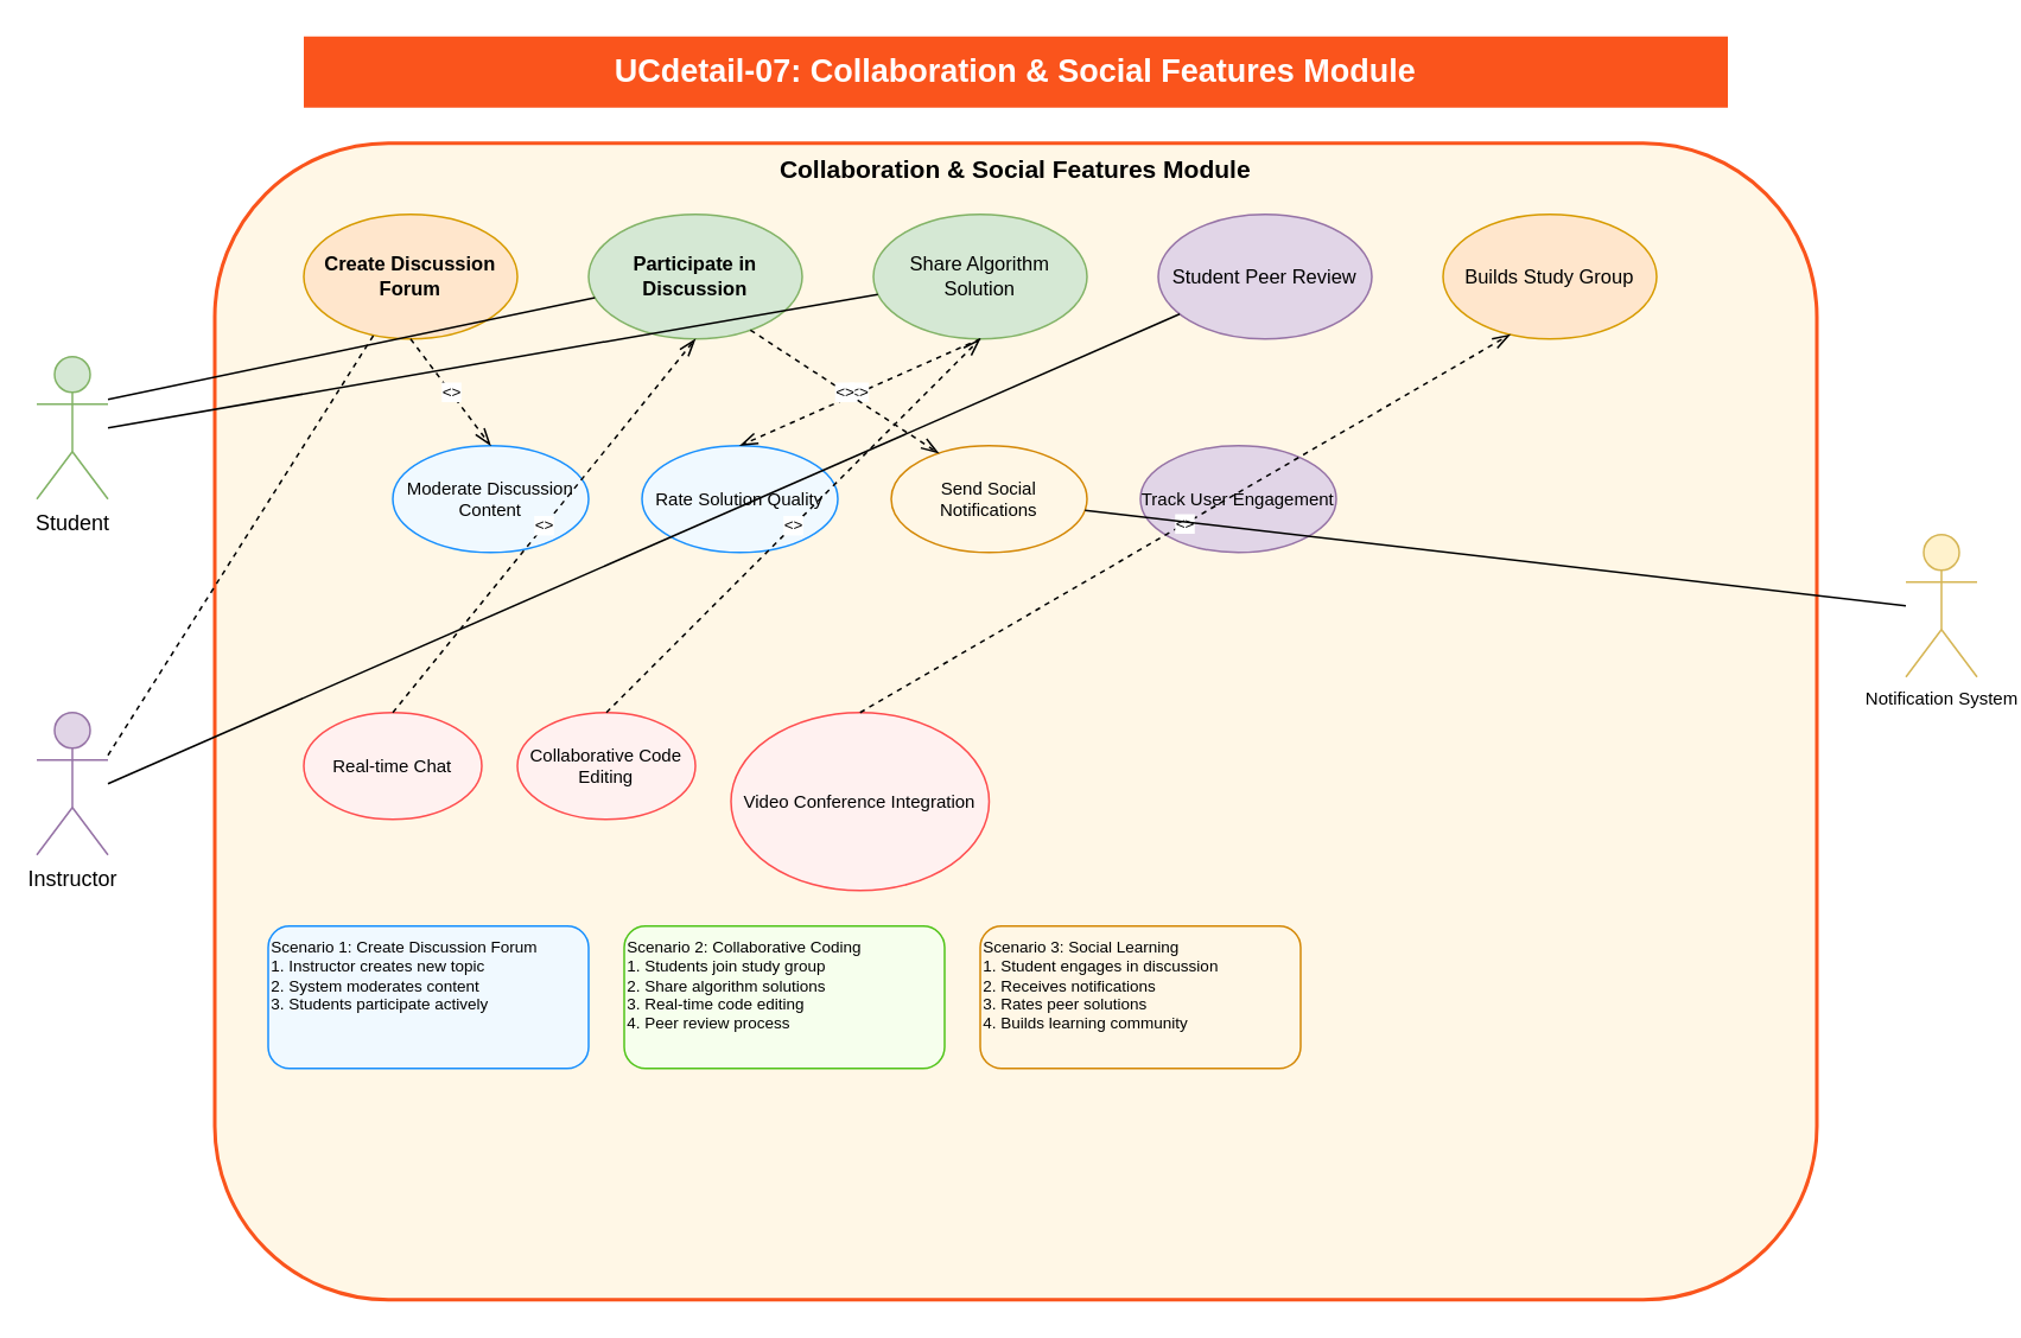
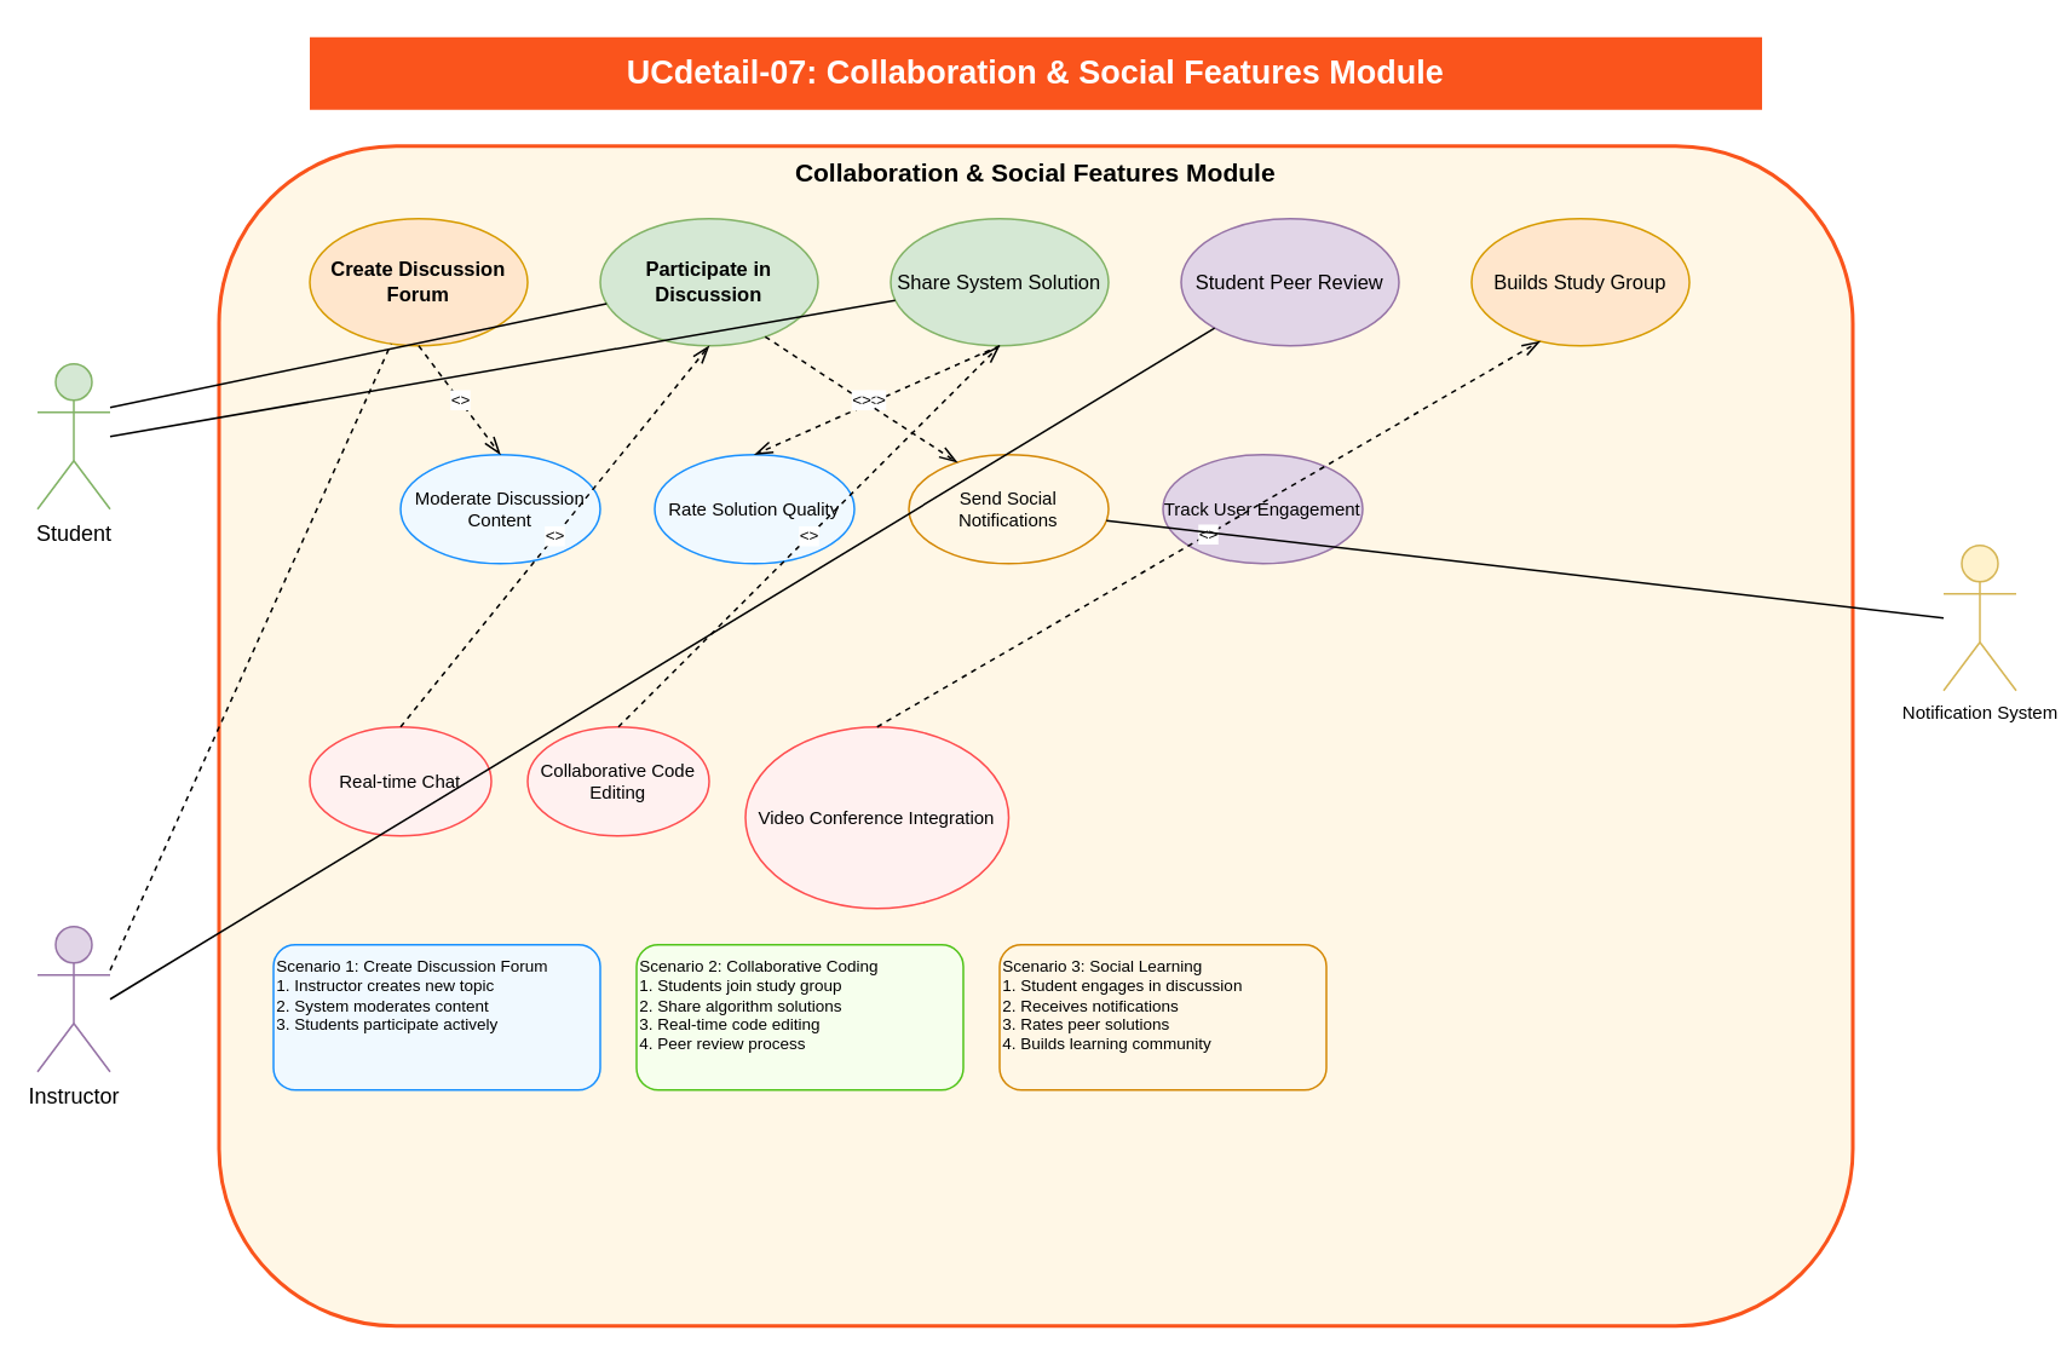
  <mxCell id="0" />
  <mxCell id="1" parent="0" />
  <mxCell id="2" value="UCdetail-07: Collaboration &amp; Social Features Module" style="text;html=1;align=center;verticalAlign=middle;whiteSpace=wrap;rounded=0;fontSize=18;fontStyle=1;fillColor=#fa541c;fontColor=#ffffff" vertex="1" parent="1"><mxGeometry x="170" y="20" width="800" height="40" as="geometry" /></mxCell>
  <mxCell id="3" value="Collaboration &amp; Social Features Module" style="rounded=1;whiteSpace=wrap;html=1;fontSize=14;fontStyle=1;fillColor=#fff7e6;strokeColor=#fa541c;strokeWidth=2;verticalAlign=top" vertex="1" parent="1"><mxGeometry x="120" y="80" width="900" height="650" as="geometry" /></mxCell>
  <mxCell id="4" value="Student" style="shape=umlActor;verticalLabelPosition=bottom;verticalAlign=top;html=1;outlineConnect=0;fontSize=12;fillColor=#d5e8d4;strokeColor=#82b366" vertex="1" parent="1"><mxGeometry x="20" y="200" width="40" height="80" as="geometry" /></mxCell>
- <mxCell id="5" value="Instructor" style="shape=umlActor;verticalLabelPosition=bottom;verticalAlign=top;html=1;outlineConnect=0;fontSize=12;fillColor=#e1d5e7;strokeColor=#9673a6" vertex="1" parent="1"><mxGeometry x="20" y="400" width="40" height="80" as="geometry" /></mxCell>
+ <mxCell id="5" value="Instructor" style="shape=umlActor;verticalLabelPosition=bottom;verticalAlign=top;html=1;outlineConnect=0;fontSize=12;fillColor=#e1d5e7;strokeColor=#9673a6" vertex="1" parent="1"><mxGeometry x="20" y="510" width="40" height="80" as="geometry" /></mxCell>
  <mxCell id="6" value="Notification System" style="shape=umlActor;verticalLabelPosition=bottom;verticalAlign=top;html=1;outlineConnect=0;fontSize=10;fillColor=#fff2cc;strokeColor=#d6b656" vertex="1" parent="1"><mxGeometry x="1070" y="300" width="40" height="80" as="geometry" /></mxCell>
  <mxCell id="7" value="Create Discussion Forum" style="ellipse;whiteSpace=wrap;html=1;fontSize=11;fillColor=#ffe6cc;strokeColor=#d79b00;fontStyle=1" vertex="1" parent="1"><mxGeometry x="170" y="120" width="120" height="70" as="geometry" /></mxCell>
  <mxCell id="8" value="Participate in Discussion" style="ellipse;whiteSpace=wrap;html=1;fontSize=11;fillColor=#d5e8d4;strokeColor=#82b366;fontStyle=1" vertex="1" parent="1"><mxGeometry x="330" y="120" width="120" height="70" as="geometry" /></mxCell>
- <mxCell id="9" value="Share Algorithm Solution" style="ellipse;whiteSpace=wrap;html=1;fontSize=11;fillColor=#d5e8d4;strokeColor=#82b366" vertex="1" parent="1"><mxGeometry x="490" y="120" width="120" height="70" as="geometry" /></mxCell>
+ <mxCell id="9" value="Share System Solution" style="ellipse;whiteSpace=wrap;html=1;fontSize=11;fillColor=#d5e8d4;strokeColor=#82b366" vertex="1" parent="1"><mxGeometry x="490" y="120" width="120" height="70" as="geometry" /></mxCell>
  <mxCell id="10" value="Student Peer Review" style="ellipse;whiteSpace=wrap;html=1;fontSize=11;fillColor=#e1d5e7;strokeColor=#9673a6" vertex="1" parent="1"><mxGeometry x="650" y="120" width="120" height="70" as="geometry" /></mxCell>
  <mxCell id="11" value="Builds Study Group" style="ellipse;whiteSpace=wrap;html=1;fontSize=11;fillColor=#ffe6cc;strokeColor=#d79b00" vertex="1" parent="1"><mxGeometry x="810" y="120" width="120" height="70" as="geometry" /></mxCell>
  <mxCell id="12" value="Moderate Discussion Content" style="ellipse;whiteSpace=wrap;html=1;fontSize=10;fillColor=#f0f9ff;strokeColor=#1890ff" vertex="1" parent="1"><mxGeometry x="220" y="250" width="110" height="60" as="geometry" /></mxCell>
  <mxCell id="13" value="Rate Solution Quality" style="ellipse;whiteSpace=wrap;html=1;fontSize=10;fillColor=#f0f9ff;strokeColor=#1890ff" vertex="1" parent="1"><mxGeometry x="360" y="250" width="110" height="60" as="geometry" /></mxCell>
  <mxCell id="14" value="Send Social Notifications" style="ellipse;whiteSpace=wrap;html=1;fontSize=10;fillColor=#fff7e6;strokeColor=#d48806" vertex="1" parent="1"><mxGeometry x="500" y="250" width="110" height="60" as="geometry" /></mxCell>
  <mxCell id="15" value="Track User Engagement" style="ellipse;whiteSpace=wrap;html=1;fontSize=10;fillColor=#e1d5e7;strokeColor=#9673a6" vertex="1" parent="1"><mxGeometry x="640" y="250" width="110" height="60" as="geometry" /></mxCell>
  <mxCell id="16" value="Real-time Chat" style="ellipse;whiteSpace=wrap;html=1;fontSize=10;fillColor=#fff1f0;strokeColor=#ff4d4f" vertex="1" parent="1"><mxGeometry x="170" y="400" width="100" height="60" as="geometry" /></mxCell>
  <mxCell id="17" value="Collaborative Code Editing" style="ellipse;whiteSpace=wrap;html=1;fontSize=10;fillColor=#fff1f0;strokeColor=#ff4d4f" vertex="1" parent="1"><mxGeometry x="290" y="400" width="100" height="60" as="geometry" /></mxCell>
  <mxCell id="18" value="Video Conference Integration" style="ellipse;whiteSpace=wrap;html=1;fontSize=10;fillColor=#fff1f0;strokeColor=#ff4d4f" vertex="1" parent="1"><mxGeometry x="410" y="400" width="145" height="100" as="geometry" /></mxCell>
  <mxCell id="19" value="&lt;&lt;include&gt;&gt;" style="endArrow=openThin;html=1;rounded=0;fontSize=9;startSize=8;endSize=8;dashed=1;exitX=0.5;exitY=1;entryX=0.5;entryY=0;" edge="1" parent="1" source="7" target="12"><mxGeometry width="50" height="50" relative="1" as="geometry"><mxPoint x="370" y="350" as="sourcePoint" /><mxPoint x="420" y="300" as="targetPoint" /></mxGeometry></mxCell>
  <mxCell id="20" value="&lt;&lt;include&gt;&gt;" style="endArrow=openThin;html=1;rounded=0;fontSize=9;startSize=8;endSize=8;dashed=1;exitX=0.5;exitY=1;entryX=0.5;entryY=0;" edge="1" parent="1" source="9" target="13"><mxGeometry width="50" height="50" relative="1" as="geometry"><mxPoint x="370" y="350" as="sourcePoint" /><mxPoint x="420" y="300" as="targetPoint" /></mxGeometry></mxCell>
  <mxCell id="21" value="&lt;&lt;include&gt;&gt;" style="endArrow=openThin;html=1;rounded=0;fontSize=9;startSize=8;endSize=8;dashed=1;exitX=0.8;exitY=1;entryX=0.2;entryY=0;" edge="1" parent="1" source="8" target="14"><mxGeometry width="50" height="50" relative="1" as="geometry"><mxPoint x="370" y="350" as="sourcePoint" /><mxPoint x="420" y="300" as="targetPoint" /></mxGeometry></mxCell>
  <mxCell id="22" value="&lt;&lt;extend&gt;&gt;" style="endArrow=openThin;html=1;rounded=0;fontSize=9;startSize=8;endSize=8;dashed=1;exitX=0.5;exitY=0;entryX=0.5;entryY=1;" edge="1" parent="1" source="16" target="8"><mxGeometry width="50" height="50" relative="1" as="geometry"><mxPoint x="370" y="350" as="sourcePoint" /><mxPoint x="420" y="300" as="targetPoint" /></mxGeometry></mxCell>
  <mxCell id="23" value="&lt;&lt;extend&gt;&gt;" style="endArrow=openThin;html=1;rounded=0;fontSize=9;startSize=8;endSize=8;dashed=1;exitX=0.5;exitY=0;entryX=0.5;entryY=1;" edge="1" parent="1" source="17" target="9"><mxGeometry width="50" height="50" relative="1" as="geometry"><mxPoint x="370" y="350" as="sourcePoint" /><mxPoint x="420" y="300" as="targetPoint" /></mxGeometry></mxCell>
  <mxCell id="24" value="&lt;&lt;extend&gt;&gt;" style="endArrow=openThin;html=1;rounded=0;fontSize=9;startSize=8;endSize=8;dashed=1;exitX=0.5;exitY=0;entryX=0.3;entryY=1;" edge="1" parent="1" source="18" target="11"><mxGeometry width="50" height="50" relative="1" as="geometry"><mxPoint x="370" y="350" as="sourcePoint" /><mxPoint x="420" y="300" as="targetPoint" /></mxGeometry></mxCell>
  <mxCell id="25" value="" style="endArrow=none;html=1;rounded=0;fontSize=12;startSize=8;endSize=8;exitX=1;exitY=0.3;" edge="1" parent="1" source="4" target="8"><mxGeometry width="50" height="50" relative="1" as="geometry"><mxPoint x="370" y="400" as="sourcePoint" /><mxPoint x="420" y="350" as="targetPoint" /></mxGeometry></mxCell>
  <mxCell id="26" value="" style="endArrow=none;html=1;rounded=0;fontSize=12;startSize=8;endSize=8;exitX=1;exitY=0.5;" edge="1" parent="1" source="4" target="9"><mxGeometry width="50" height="50" relative="1" as="geometry"><mxPoint x="370" y="400" as="sourcePoint" /><mxPoint x="420" y="350" as="targetPoint" /></mxGeometry></mxCell>
  <mxCell id="27" value="" style="endArrow=none;html=1;rounded=0;fontSize=12;startSize=8;endSize=8;exitX=1;exitY=0.3;dashed=1;" edge="1" parent="1" source="5" target="7"><mxGeometry width="50" height="50" relative="1" as="geometry"><mxPoint x="370" y="400" as="sourcePoint" /><mxPoint x="420" y="350" as="targetPoint" /></mxGeometry></mxCell>
  <mxCell id="28" value="" style="endArrow=none;html=1;rounded=0;fontSize=12;startSize=8;endSize=8;exitX=1;exitY=0.5;" edge="1" parent="1" source="5" target="10"><mxGeometry width="50" height="50" relative="1" as="geometry"><mxPoint x="370" y="400" as="sourcePoint" /><mxPoint x="420" y="350" as="targetPoint" /></mxGeometry></mxCell>
  <mxCell id="29" value="" style="endArrow=none;html=1;rounded=0;fontSize=12;startSize=8;endSize=8;exitX=0;exitY=0.5;" edge="1" parent="1" source="6" target="14"><mxGeometry width="50" height="50" relative="1" as="geometry"><mxPoint x="370" y="400" as="sourcePoint" /><mxPoint x="420" y="350" as="targetPoint" /></mxGeometry></mxCell>
  <mxCell id="30" value="Scenario 1: Create Discussion Forum&#10;1. Instructor creates new topic&#10;2. System moderates content&#10;3. Students participate actively" style="rounded=1;whiteSpace=wrap;html=1;fontSize=9;align=left;verticalAlign=top;fillColor=#f0f9ff;strokeColor=#1890ff" vertex="1" parent="1"><mxGeometry x="150" y="520" width="180" height="80" as="geometry" /></mxCell>
  <mxCell id="31" value="Scenario 2: Collaborative Coding&#10;1. Students join study group&#10;2. Share algorithm solutions&#10;3. Real-time code editing&#10;4. Peer review process" style="rounded=1;whiteSpace=wrap;html=1;fontSize=9;align=left;verticalAlign=top;fillColor=#f6ffed;strokeColor=#52c41a" vertex="1" parent="1"><mxGeometry x="350" y="520" width="180" height="80" as="geometry" /></mxCell>
  <mxCell id="32" value="Scenario 3: Social Learning&#10;1. Student engages in discussion&#10;2. Receives notifications&#10;3. Rates peer solutions&#10;4. Builds learning community" style="rounded=1;whiteSpace=wrap;html=1;fontSize=9;align=left;verticalAlign=top;fillColor=#fff7e6;strokeColor=#d48806" vertex="1" parent="1"><mxGeometry x="550" y="520" width="180" height="80" as="geometry" /></mxCell>
